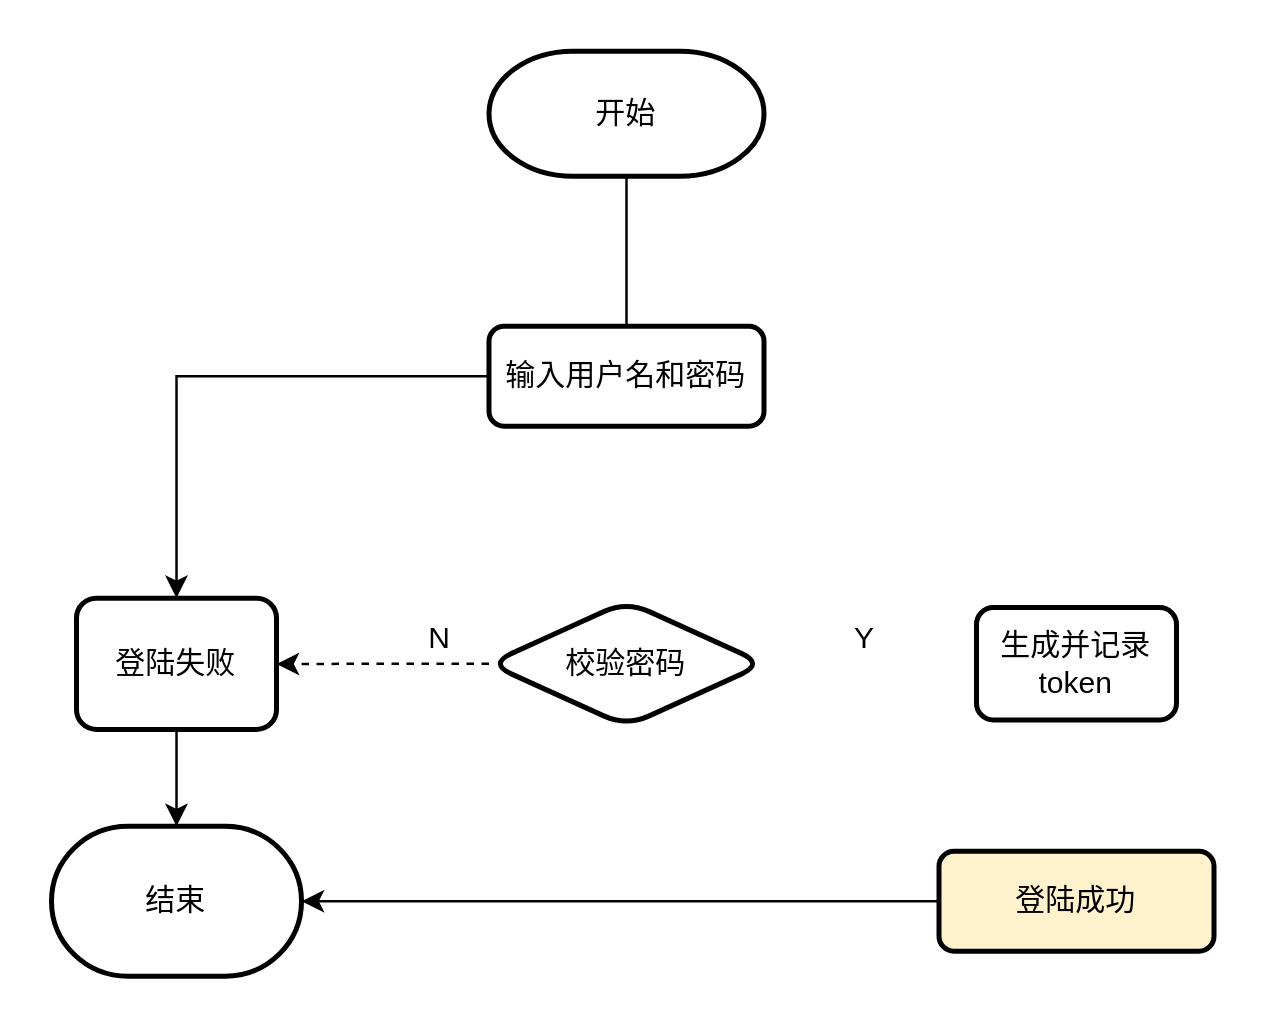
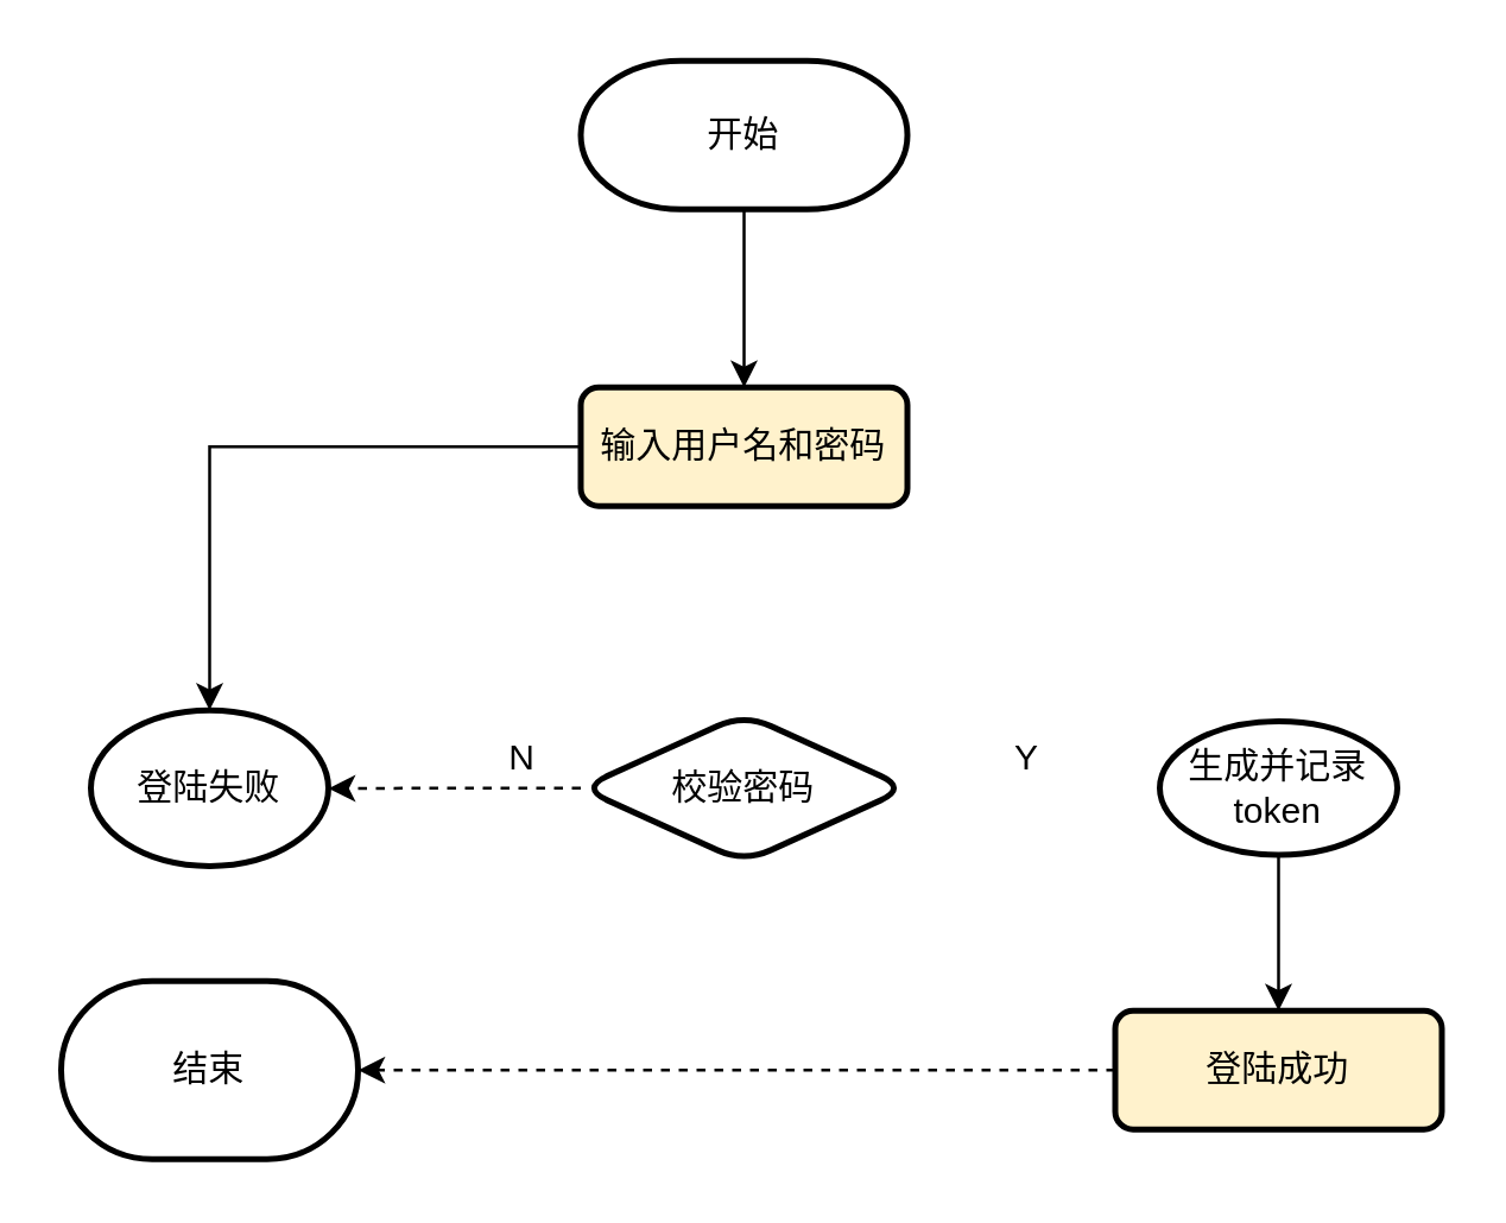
  <mxCell id="0" />
  <mxCell id="1" parent="0" />
- <mxCell id="2" value="" style="edgeStyle=orthogonalEdgeStyle;rounded=0;orthogonalLoop=1;jettySize=auto;html=1;endArrow=none;" edge="1" parent="1" source="3" target="5"><mxGeometry relative="1" as="geometry" /></mxCell>
+ <mxCell id="2" value="" style="edgeStyle=orthogonalEdgeStyle;rounded=0;orthogonalLoop=1;jettySize=auto;html=1;" edge="1" parent="1" source="3" target="5"><mxGeometry relative="1" as="geometry" /></mxCell>
  <mxCell id="3" value="开始" style="strokeWidth=2;html=1;shape=mxgraph.flowchart.terminator;whiteSpace=wrap;" vertex="1" parent="1"><mxGeometry x="195" y="20" width="110" height="50" as="geometry" /></mxCell>
  <mxCell id="4" value="" style="edgeStyle=orthogonalEdgeStyle;rounded=0;orthogonalLoop=1;jettySize=auto;html=1;" edge="1" parent="1" source="5" target="9"><mxGeometry relative="1" as="geometry" /></mxCell>
- <mxCell id="5" value="输入用户名和密码" style="rounded=1;whiteSpace=wrap;html=1;strokeWidth=2;" vertex="1" parent="1"><mxGeometry x="195" y="130" width="110" height="40" as="geometry" /></mxCell>
+ <mxCell id="5" value="输入用户名和密码" style="rounded=1;whiteSpace=wrap;html=1;strokeWidth=2;fillColor=#fff2cc;" vertex="1" parent="1"><mxGeometry x="195" y="130" width="110" height="40" as="geometry" /></mxCell>
  <mxCell id="6" value="" style="edgeStyle=orthogonalEdgeStyle;rounded=0;orthogonalLoop=1;jettySize=auto;html=1;dashed=1;" edge="1" parent="1" source="7" target="9"><mxGeometry relative="1" as="geometry" /></mxCell>
  <mxCell id="7" value="校验密码" style="rhombus;whiteSpace=wrap;html=1;rounded=1;strokeWidth=2;" vertex="1" parent="1"><mxGeometry x="195" y="240" width="110" height="50" as="geometry" /></mxCell>
- <mxCell id="8" style="edgeStyle=orthogonalEdgeStyle;rounded=0;orthogonalLoop=1;jettySize=auto;html=1;" edge="1" parent="1" source="9" target="16"><mxGeometry relative="1" as="geometry" /></mxCell>
- <mxCell id="9" value="登陆失败" style="whiteSpace=wrap;html=1;rounded=1;strokeWidth=2;" vertex="1" parent="1"><mxGeometry x="30" y="238.75" width="80" height="52.5" as="geometry" /></mxCell>
+ <mxCell id="9" value="登陆失败" style="ellipse;whiteSpace=wrap;html=1;strokeWidth=2;" vertex="1" parent="1"><mxGeometry x="30" y="238.75" width="80" height="52.5" as="geometry" /></mxCell>
  <mxCell id="10" value="N" style="text;html=1;align=center;verticalAlign=middle;resizable=0;points=[];autosize=1;strokeColor=none;fillColor=none;" vertex="1" parent="1"><mxGeometry x="160" y="240" width="30" height="30" as="geometry" /></mxCell>
- <mxCell id="12" value="生成并记录token" style="whiteSpace=wrap;html=1;rounded=1;strokeWidth=2;" vertex="1" parent="1"><mxGeometry x="390" y="242.5" width="80" height="45" as="geometry" /></mxCell>
+ <mxCell id="11" value="" style="edgeStyle=orthogonalEdgeStyle;rounded=0;orthogonalLoop=1;jettySize=auto;html=1;" edge="1" parent="1" source="12" target="15"><mxGeometry relative="1" as="geometry" /></mxCell>
+ <mxCell id="12" value="生成并记录token" style="ellipse;whiteSpace=wrap;html=1;strokeWidth=2;" vertex="1" parent="1"><mxGeometry x="390" y="242.5" width="80" height="45" as="geometry" /></mxCell>
  <mxCell id="13" value="Y" style="text;html=1;align=center;verticalAlign=middle;resizable=0;points=[];autosize=1;strokeColor=none;fillColor=none;" vertex="1" parent="1"><mxGeometry x="330" y="240" width="30" height="30" as="geometry" /></mxCell>
- <mxCell id="14" value="" style="edgeStyle=orthogonalEdgeStyle;rounded=0;orthogonalLoop=1;jettySize=auto;html=1;" edge="1" parent="1" source="15" target="16"><mxGeometry relative="1" as="geometry" /></mxCell>
+ <mxCell id="14" value="" style="edgeStyle=orthogonalEdgeStyle;rounded=0;orthogonalLoop=1;jettySize=auto;html=1;dashed=1;" edge="1" parent="1" source="15" target="16"><mxGeometry relative="1" as="geometry" /></mxCell>
  <mxCell id="15" value="登陆成功" style="whiteSpace=wrap;html=1;rounded=1;strokeWidth=2;fillColor=#fff2cc;" vertex="1" parent="1"><mxGeometry x="375" y="340" width="110" height="40" as="geometry" /></mxCell>
  <mxCell id="16" value="结束" style="strokeWidth=2;html=1;shape=mxgraph.flowchart.terminator;whiteSpace=wrap;" vertex="1" parent="1"><mxGeometry x="20" y="330" width="100" height="60" as="geometry" /></mxCell>
